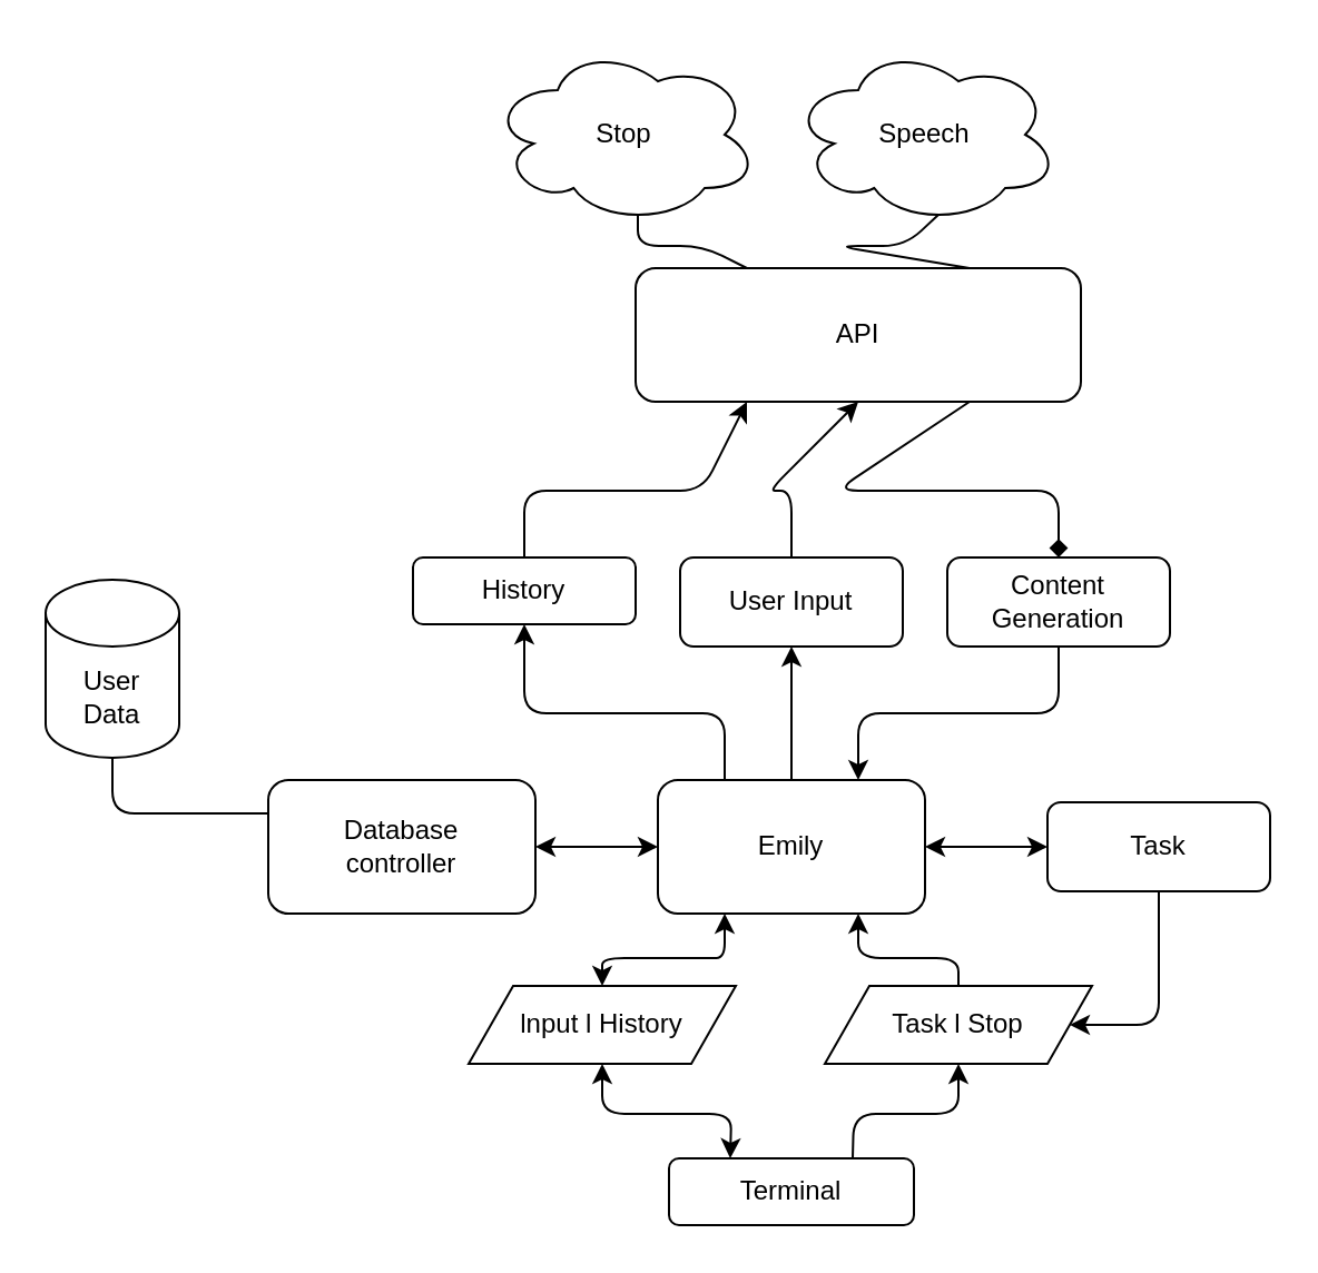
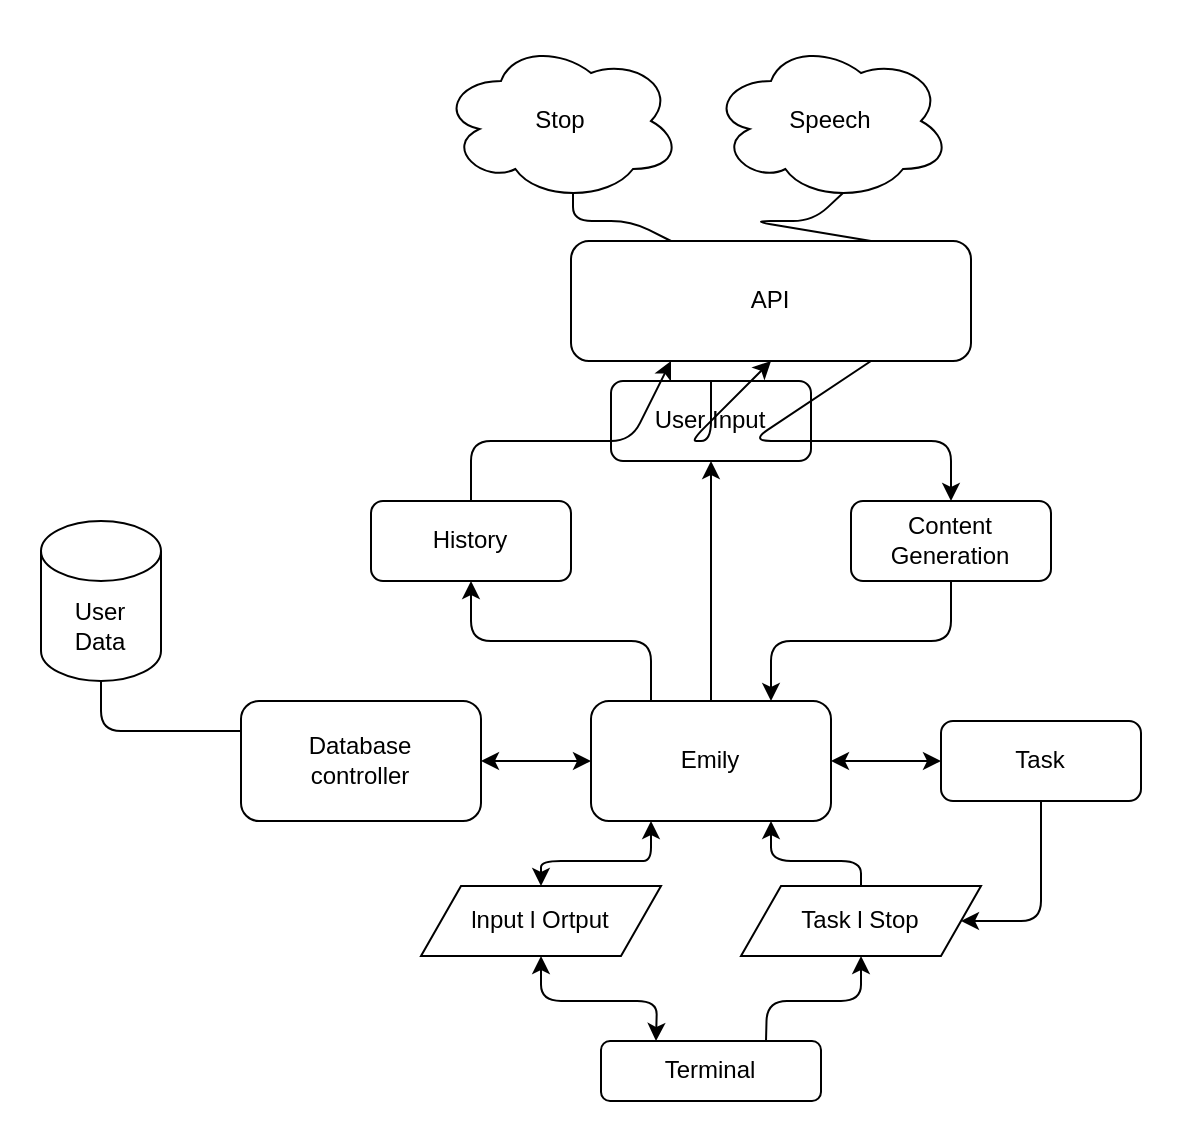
  <mxCell id="0" />
  <mxCell id="1" parent="0" />
  <mxCell id="2" value="User&lt;br&gt;Data" style="shape=cylinder3;whiteSpace=wrap;html=1;boundedLbl=1;backgroundOutline=1;size=15;" vertex="1" parent="1"><mxGeometry x="20" y="260" width="60" height="80" as="geometry" /></mxCell>
  <mxCell id="3" value="Database &lt;br&gt;controller" style="rounded=1;whiteSpace=wrap;html=1;" vertex="1" parent="1"><mxGeometry x="120" y="350" width="120" height="60" as="geometry" /></mxCell>
  <mxCell id="4" value="" style="endArrow=none;html=1;exitX=0;exitY=0.25;exitDx=0;exitDy=0;entryX=0.5;entryY=1;entryDx=0;entryDy=0;entryPerimeter=0;" edge="1" parent="1" source="3" target="2"><mxGeometry width="50" height="50" relative="1" as="geometry"><mxPoint x="360" y="400" as="sourcePoint" /><mxPoint x="410" y="350" as="targetPoint" /><Array as="points"><mxPoint x="50" y="365" /></Array></mxGeometry></mxCell>
  <mxCell id="5" value="Stop" style="ellipse;shape=cloud;whiteSpace=wrap;html=1;" vertex="1" parent="1"><mxGeometry x="220" y="20" width="120" height="80" as="geometry" /></mxCell>
  <mxCell id="6" value="API" style="rounded=1;whiteSpace=wrap;html=1;" vertex="1" parent="1"><mxGeometry x="285" y="120" width="200" height="60" as="geometry" /></mxCell>
  <mxCell id="7" value="" style="endArrow=none;html=1;exitX=0.25;exitY=0;exitDx=0;exitDy=0;entryX=0.55;entryY=0.95;entryDx=0;entryDy=0;entryPerimeter=0;" edge="1" parent="1" source="6" target="5"><mxGeometry width="50" height="50" relative="1" as="geometry"><mxPoint x="610" y="280" as="sourcePoint" /><mxPoint x="660" y="230" as="targetPoint" /><Array as="points"><mxPoint x="315" y="110" /><mxPoint x="286" y="110" /></Array></mxGeometry></mxCell>
  <mxCell id="8" value="Speech" style="ellipse;shape=cloud;whiteSpace=wrap;html=1;" vertex="1" parent="1"><mxGeometry x="355" y="20" width="120" height="80" as="geometry" /></mxCell>
  <mxCell id="9" value="" style="endArrow=none;html=1;exitX=0.75;exitY=0;exitDx=0;exitDy=0;entryX=0.55;entryY=0.95;entryDx=0;entryDy=0;entryPerimeter=0;" edge="1" parent="1" source="6" target="8"><mxGeometry width="50" height="50" relative="1" as="geometry"><mxPoint x="400" y="150" as="sourcePoint" /><mxPoint x="450" y="100" as="targetPoint" /><Array as="points"><mxPoint x="375" y="110" /><mxPoint x="406" y="110" /></Array></mxGeometry></mxCell>
  <mxCell id="10" value="Emily" style="rounded=1;whiteSpace=wrap;html=1;" vertex="1" parent="1"><mxGeometry x="295" y="350" width="120" height="60" as="geometry" /></mxCell>
  <mxCell id="11" value="" style="endArrow=classic;startArrow=classic;html=1;exitX=1;exitY=0.5;exitDx=0;exitDy=0;entryX=0;entryY=0.5;entryDx=0;entryDy=0;" edge="1" parent="1" source="3" target="10"><mxGeometry width="50" height="50" relative="1" as="geometry"><mxPoint x="310" y="300" as="sourcePoint" /><mxPoint x="360" y="250" as="targetPoint" /></mxGeometry></mxCell>
- <mxCell id="12" value="lnput l History" style="shape=parallelogram;perimeter=parallelogramPerimeter;whiteSpace=wrap;html=1;fixedSize=1;" vertex="1" parent="1"><mxGeometry x="210" y="442.5" width="120" height="35" as="geometry" /></mxCell>
+ <mxCell id="12" value="lnput l Ortput" style="shape=parallelogram;perimeter=parallelogramPerimeter;whiteSpace=wrap;html=1;fixedSize=1;" vertex="1" parent="1"><mxGeometry x="210" y="442.5" width="120" height="35" as="geometry" /></mxCell>
  <mxCell id="13" value="" style="endArrow=classic;startArrow=classic;html=1;exitX=0.5;exitY=0;exitDx=0;exitDy=0;entryX=0.25;entryY=1;entryDx=0;entryDy=0;" edge="1" parent="1" source="12" target="10"><mxGeometry width="50" height="50" relative="1" as="geometry"><mxPoint x="360" y="440" as="sourcePoint" /><mxPoint x="355" y="410" as="targetPoint" /><Array as="points"><mxPoint x="270" y="430" /><mxPoint x="310" y="430" /><mxPoint x="325" y="430" /></Array></mxGeometry></mxCell>
  <mxCell id="14" value="Terminal" style="rounded=1;whiteSpace=wrap;html=1;" vertex="1" parent="1"><mxGeometry x="300" y="520" width="110" height="30" as="geometry" /></mxCell>
  <mxCell id="15" value="" style="endArrow=classic;startArrow=classic;html=1;entryX=0.5;entryY=1;entryDx=0;entryDy=0;exitX=0.25;exitY=0;exitDx=0;exitDy=0;" edge="1" parent="1" source="14" target="12"><mxGeometry width="50" height="50" relative="1" as="geometry"><mxPoint x="355" y="520" as="sourcePoint" /><mxPoint x="370" y="390" as="targetPoint" /><Array as="points"><mxPoint x="328" y="500" /><mxPoint x="270" y="500" /></Array></mxGeometry></mxCell>
- <mxCell id="16" value="History" style="rounded=1;whiteSpace=wrap;html=1;" vertex="1" parent="1"><mxGeometry x="185" y="250" width="100" height="30" as="geometry" /></mxCell>
- <mxCell id="17" value="User Input" style="rounded=1;whiteSpace=wrap;html=1;" vertex="1" parent="1"><mxGeometry x="305" y="250" width="100" height="40" as="geometry" /></mxCell>
+ <mxCell id="16" value="History" style="rounded=1;whiteSpace=wrap;html=1;" vertex="1" parent="1"><mxGeometry x="185" y="250" width="100" height="40" as="geometry" /></mxCell>
+ <mxCell id="17" value="User Input" style="rounded=1;whiteSpace=wrap;html=1;" vertex="1" parent="1"><mxGeometry x="305" y="190" width="100" height="40" as="geometry" /></mxCell>
  <mxCell id="18" value="Content Generation" style="rounded=1;whiteSpace=wrap;html=1;" vertex="1" parent="1"><mxGeometry x="425" y="250" width="100" height="40" as="geometry" /></mxCell>
  <mxCell id="19" value="" style="endArrow=classic;html=1;exitX=0.25;exitY=0;exitDx=0;exitDy=0;entryX=0.5;entryY=1;entryDx=0;entryDy=0;" edge="1" parent="1" source="10" target="16"><mxGeometry width="50" height="50" relative="1" as="geometry"><mxPoint x="290" y="280" as="sourcePoint" /><mxPoint x="340" y="230" as="targetPoint" /><Array as="points"><mxPoint x="325" y="320" /><mxPoint x="235" y="320" /></Array></mxGeometry></mxCell>
  <mxCell id="20" value="" style="endArrow=classic;html=1;exitX=0.5;exitY=0;exitDx=0;exitDy=0;entryX=0.5;entryY=1;entryDx=0;entryDy=0;" edge="1" parent="1" source="10" target="17"><mxGeometry width="50" height="50" relative="1" as="geometry"><mxPoint x="370" y="330" as="sourcePoint" /><mxPoint x="420" y="280" as="targetPoint" /></mxGeometry></mxCell>
  <mxCell id="21" value="" style="endArrow=classic;html=1;exitX=0.5;exitY=1;exitDx=0;exitDy=0;entryX=0.75;entryY=0;entryDx=0;entryDy=0;" edge="1" parent="1" source="18" target="10"><mxGeometry width="50" height="50" relative="1" as="geometry"><mxPoint x="370" y="330" as="sourcePoint" /><mxPoint x="420" y="280" as="targetPoint" /><Array as="points"><mxPoint x="475" y="320" /><mxPoint x="385" y="320" /></Array></mxGeometry></mxCell>
  <mxCell id="22" value="" style="endArrow=classic;html=1;exitX=0.5;exitY=0;exitDx=0;exitDy=0;entryX=0.25;entryY=1;entryDx=0;entryDy=0;" edge="1" parent="1" source="16" target="6"><mxGeometry width="50" height="50" relative="1" as="geometry"><mxPoint x="390" y="260" as="sourcePoint" /><mxPoint x="440" y="210" as="targetPoint" /><Array as="points"><mxPoint x="235" y="220" /><mxPoint x="315" y="220" /></Array></mxGeometry></mxCell>
  <mxCell id="23" value="" style="endArrow=classic;html=1;exitX=0.5;exitY=0;exitDx=0;exitDy=0;entryX=0.5;entryY=1;entryDx=0;entryDy=0;" edge="1" parent="1" source="17" target="6"><mxGeometry width="50" height="50" relative="1" as="geometry"><mxPoint x="390" y="260" as="sourcePoint" /><mxPoint x="440" y="210" as="targetPoint" /><Array as="points"><mxPoint x="355" y="220" /><mxPoint x="345" y="220" /></Array></mxGeometry></mxCell>
- <mxCell id="24" value="" style="endArrow=diamond;html=1;exitX=0.75;exitY=1;exitDx=0;exitDy=0;entryX=0.5;entryY=0;entryDx=0;entryDy=0;" edge="1" parent="1" source="6" target="18"><mxGeometry width="50" height="50" relative="1" as="geometry"><mxPoint x="390" y="260" as="sourcePoint" /><mxPoint x="440" y="210" as="targetPoint" /><Array as="points"><mxPoint x="375" y="220" /><mxPoint x="475" y="220" /></Array></mxGeometry></mxCell>
+ <mxCell id="24" value="" style="endArrow=classic;html=1;exitX=0.75;exitY=1;exitDx=0;exitDy=0;entryX=0.5;entryY=0;entryDx=0;entryDy=0;" edge="1" parent="1" source="6" target="18"><mxGeometry width="50" height="50" relative="1" as="geometry"><mxPoint x="390" y="260" as="sourcePoint" /><mxPoint x="440" y="210" as="targetPoint" /><Array as="points"><mxPoint x="375" y="220" /><mxPoint x="475" y="220" /></Array></mxGeometry></mxCell>
  <mxCell id="25" value="Task l Stop" style="shape=parallelogram;perimeter=parallelogramPerimeter;whiteSpace=wrap;html=1;fixedSize=1;" vertex="1" parent="1"><mxGeometry x="370" y="442.5" width="120" height="35" as="geometry" /></mxCell>
  <mxCell id="26" value="" style="endArrow=classic;html=1;exitX=0.75;exitY=0;exitDx=0;exitDy=0;entryX=0.5;entryY=1;entryDx=0;entryDy=0;" edge="1" parent="1" source="14" target="25"><mxGeometry width="50" height="50" relative="1" as="geometry"><mxPoint x="520" y="410" as="sourcePoint" /><mxPoint x="570" y="360" as="targetPoint" /><Array as="points"><mxPoint x="383" y="500" /><mxPoint x="430" y="500" /></Array></mxGeometry></mxCell>
  <mxCell id="27" value="" style="endArrow=classic;html=1;exitX=0.5;exitY=0;exitDx=0;exitDy=0;entryX=0.75;entryY=1;entryDx=0;entryDy=0;" edge="1" parent="1" source="25" target="10"><mxGeometry width="50" height="50" relative="1" as="geometry"><mxPoint x="450" y="470" as="sourcePoint" /><mxPoint x="500" y="420" as="targetPoint" /><Array as="points"><mxPoint x="430" y="430" /><mxPoint x="385" y="430" /></Array></mxGeometry></mxCell>
  <mxCell id="28" value="Task" style="rounded=1;whiteSpace=wrap;html=1;" vertex="1" parent="1"><mxGeometry x="470" y="360" width="100" height="40" as="geometry" /></mxCell>
  <mxCell id="29" value="" style="endArrow=classic;startArrow=classic;html=1;exitX=1;exitY=0.5;exitDx=0;exitDy=0;" edge="1" parent="1" source="10" target="28"><mxGeometry width="50" height="50" relative="1" as="geometry"><mxPoint x="560" y="410" as="sourcePoint" /><mxPoint x="610" y="360" as="targetPoint" /></mxGeometry></mxCell>
  <mxCell id="30" value="" style="endArrow=classic;html=1;exitX=0.5;exitY=1;exitDx=0;exitDy=0;entryX=1;entryY=0.5;entryDx=0;entryDy=0;" edge="1" parent="1" source="28" target="25"><mxGeometry width="50" height="50" relative="1" as="geometry"><mxPoint x="270" y="450" as="sourcePoint" /><mxPoint x="320" y="400" as="targetPoint" /><Array as="points"><mxPoint x="520" y="460" /></Array></mxGeometry></mxCell>
